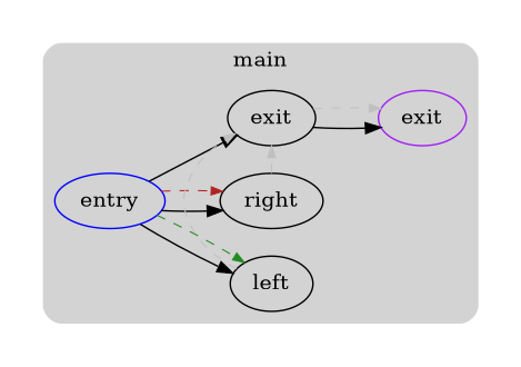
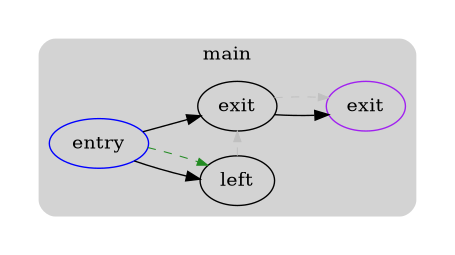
  digraph {
    compound=true
    rankdir=LR
    node [shape=oval]
    edge [color=black arrowsize=0.75 constraint=false penwidth=0.75 style=dashed]
    n1 [color=blue label=entry rank=source]
    n2 [label=left]
-   n3 [label=right]
    n4 [label=exit]
    n5 [color=purple label=exit rank=sink shape=""]
    subgraph cluster_1 {
      peripheries=0
      subgraph cluster_2 {
        peripheries=0
        subgraph cluster_3 {
          bgcolor=lightgray
          color=darkgray
          label=main
          peripheries=0
          style=rounded
          n1
          n2
-         n3
          n4
          n5
        }
      }
    }
    n1 -> n2 [arrowsize="" constraint="" penwidth="" style=""]
    n1 -> n2 [color=forestgreen]
-   n1 -> n3 [arrowsize="" constraint="" penwidth="" style=""]
-   n1 -> n3 [color=firebrick]
    n1 -> n4 [arrowsize="" constraint="" penwidth="" style=""]
    n2 -> n4 [color=gray]
-   n3 -> n4 [color=gray]
    n4 -> n5 [arrowsize="" constraint="" penwidth="" style=""]
    n4 -> n5 [color=gray]
  }
